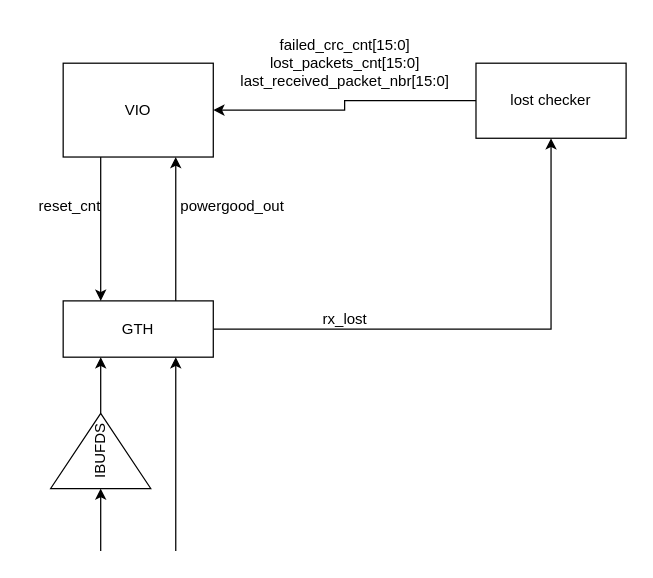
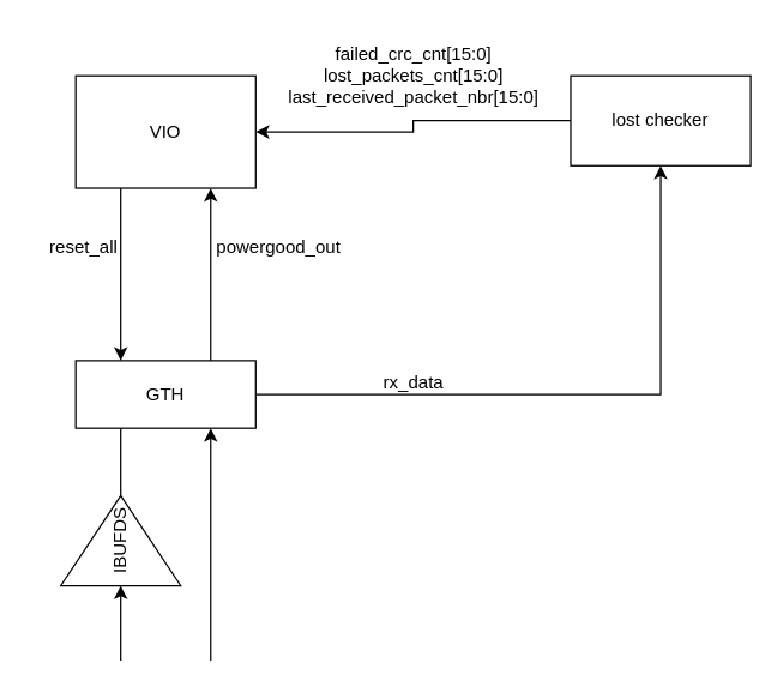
  <mxCell id="0" />
  <mxCell id="1" parent="0" />
  <mxCell id="2" style="edgeStyle=orthogonalEdgeStyle;rounded=0;orthogonalLoop=1;jettySize=auto;html=1;exitX=0.75;exitY=0;exitDx=0;exitDy=0;entryX=0.75;entryY=1;entryDx=0;entryDy=0;" parent="1" source="4" target="7" edge="1"><mxGeometry relative="1" as="geometry" /></mxCell>
  <mxCell id="3" style="edgeStyle=orthogonalEdgeStyle;rounded=0;orthogonalLoop=1;jettySize=auto;html=1;exitX=1;exitY=0.5;exitDx=0;exitDy=0;entryX=0.5;entryY=1;entryDx=0;entryDy=0;" parent="1" source="4" target="11" edge="1"><mxGeometry relative="1" as="geometry" /></mxCell>
  <mxCell id="4" value="GTH" style="rounded=0;whiteSpace=wrap;html=1;" parent="1" vertex="1"><mxGeometry x="50" y="240" width="120" height="45" as="geometry" /></mxCell>
  <mxCell id="5" value="" style="endArrow=classic;html=1;rounded=0;entryX=0.75;entryY=1;entryDx=0;entryDy=0;" parent="1" target="4" edge="1"><mxGeometry width="50" height="50" relative="1" as="geometry"><mxPoint x="140" y="440" as="sourcePoint" /><mxPoint x="140" y="350" as="targetPoint" /></mxGeometry></mxCell>
  <mxCell id="6" style="edgeStyle=orthogonalEdgeStyle;rounded=0;orthogonalLoop=1;jettySize=auto;html=1;exitX=0.25;exitY=1;exitDx=0;exitDy=0;entryX=0.25;entryY=0;entryDx=0;entryDy=0;" parent="1" source="7" target="4" edge="1"><mxGeometry relative="1" as="geometry" /></mxCell>
  <mxCell id="7" value="VIO" style="rounded=0;whiteSpace=wrap;html=1;" parent="1" vertex="1"><mxGeometry x="50" y="50" width="120" height="75" as="geometry" /></mxCell>
- <mxCell id="8" value="reset_cnt" style="text;html=1;align=center;verticalAlign=middle;resizable=0;points=[];autosize=1;strokeColor=none;fillColor=none;" parent="1" vertex="1"><mxGeometry x="20" y="150" width="70" height="30" as="geometry" /></mxCell>
+ <mxCell id="8" value="reset_all" style="text;html=1;align=center;verticalAlign=middle;resizable=0;points=[];autosize=1;strokeColor=none;fillColor=none;" parent="1" vertex="1"><mxGeometry x="20" y="150" width="70" height="30" as="geometry" /></mxCell>
  <mxCell id="9" value="powergood_out" style="text;html=1;align=center;verticalAlign=middle;resizable=0;points=[];autosize=1;strokeColor=none;fillColor=none;" parent="1" vertex="1"><mxGeometry x="130" y="150" width="110" height="30" as="geometry" /></mxCell>
  <mxCell id="10" style="edgeStyle=orthogonalEdgeStyle;rounded=0;orthogonalLoop=1;jettySize=auto;html=1;exitX=0;exitY=0.5;exitDx=0;exitDy=0;entryX=1;entryY=0.5;entryDx=0;entryDy=0;" parent="1" source="11" target="7" edge="1"><mxGeometry relative="1" as="geometry" /></mxCell>
  <mxCell id="11" value="lost checker" style="rounded=0;whiteSpace=wrap;html=1;" parent="1" vertex="1"><mxGeometry x="380" y="50" width="120" height="60" as="geometry" /></mxCell>
- <mxCell id="12" value="rx_lost" style="text;html=1;align=center;verticalAlign=middle;resizable=0;points=[];autosize=1;strokeColor=none;fillColor=none;" parent="1" vertex="1"><mxGeometry x="245" y="240" width="60" height="30" as="geometry" /></mxCell>
+ <mxCell id="12" value="rx_data" style="text;html=1;align=center;verticalAlign=middle;resizable=0;points=[];autosize=1;strokeColor=none;fillColor=none;" parent="1" vertex="1"><mxGeometry x="245" y="240" width="60" height="30" as="geometry" /></mxCell>
  <mxCell id="13" value="failed_crc_cnt[15:0]&lt;br&gt;lost_packets_cnt[15:0]&lt;br&gt;last_received_packet_nbr[15:0]" style="text;html=1;align=center;verticalAlign=middle;resizable=0;points=[];autosize=1;strokeColor=none;fillColor=none;" parent="1" vertex="1"><mxGeometry x="180" y="20" width="190" height="60" as="geometry" /></mxCell>
- <mxCell id="14" style="edgeStyle=orthogonalEdgeStyle;rounded=0;orthogonalLoop=1;jettySize=auto;html=1;exitX=1;exitY=0.5;exitDx=0;exitDy=0;entryX=0.25;entryY=1;entryDx=0;entryDy=0;" parent="1" source="15" target="4" edge="1"><mxGeometry relative="1" as="geometry" /></mxCell>
+ <mxCell id="14" style="edgeStyle=orthogonalEdgeStyle;rounded=0;orthogonalLoop=1;jettySize=auto;html=1;exitX=1;exitY=0.5;exitDx=0;exitDy=0;entryX=0.25;entryY=1;entryDx=0;entryDy=0;endArrow=none;" parent="1" source="15" target="4" edge="1"><mxGeometry relative="1" as="geometry" /></mxCell>
  <mxCell id="15" value="IBUFDS" style="triangle;whiteSpace=wrap;html=1;rotation=-90;" parent="1" vertex="1"><mxGeometry x="50" y="320" width="60" height="80" as="geometry" /></mxCell>
  <mxCell id="16" value="" style="endArrow=classic;html=1;rounded=0;entryX=0;entryY=0.5;entryDx=0;entryDy=0;" parent="1" target="15" edge="1"><mxGeometry width="50" height="50" relative="1" as="geometry"><mxPoint x="80" y="440" as="sourcePoint" /><mxPoint x="90" y="450" as="targetPoint" /></mxGeometry></mxCell>
